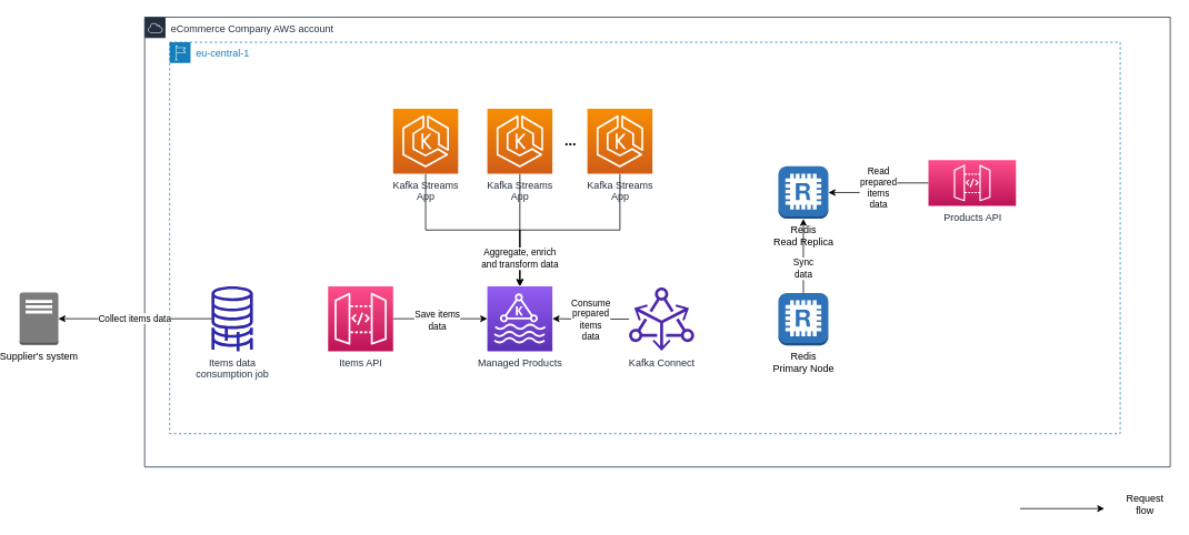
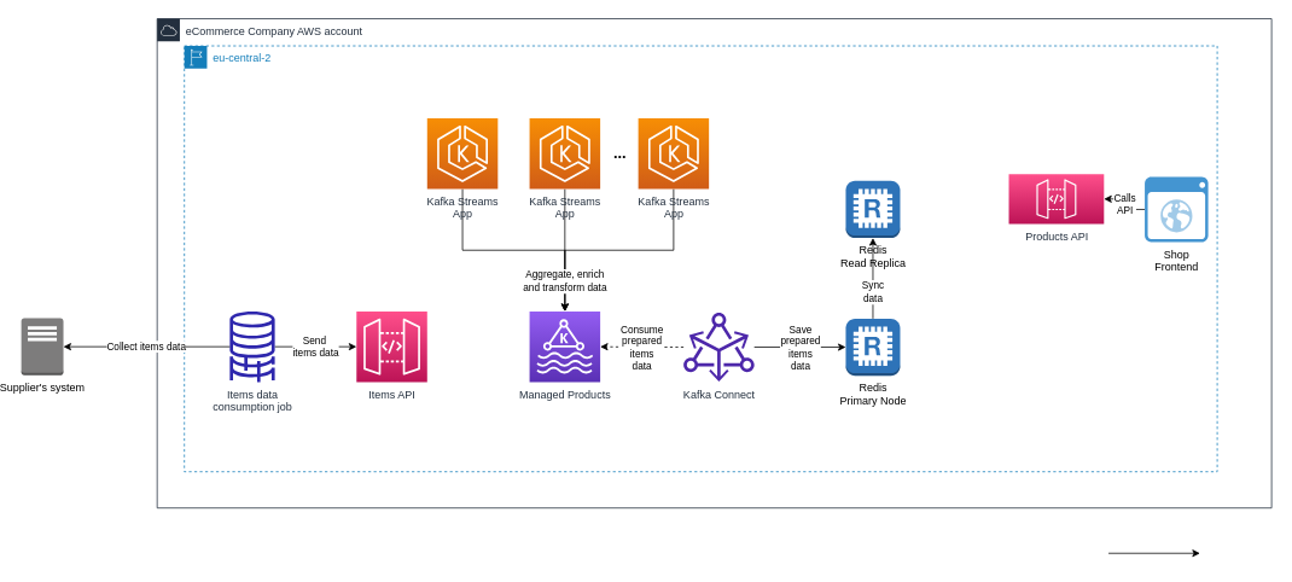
  <mxCell id="0" />
  <mxCell id="1" parent="0" />
  <mxCell id="2" value="eCommerce Company AWS account" style="points=[[0,0],[0.25,0],[0.5,0],[0.75,0],[1,0],[1,0.25],[1,0.5],[1,0.75],[1,1],[0.75,1],[0.5,1],[0.25,1],[0,1],[0,0.75],[0,0.5],[0,0.25]];outlineConnect=0;gradientColor=none;html=1;whiteSpace=wrap;fontSize=12;fontStyle=0;container=1;pointerEvents=0;collapsible=0;recursiveResize=0;shape=mxgraph.aws4.group;grIcon=mxgraph.aws4.group_aws_cloud;strokeColor=#232F3E;fillColor=none;verticalAlign=top;align=left;spacingLeft=30;fontColor=#232F3E;dashed=0;" vertex="1" parent="1"><mxGeometry x="170" y="20" width="1230" height="540" as="geometry" /></mxCell>
- <mxCell id="3" value="eu-central-1" style="points=[[0,0],[0.25,0],[0.5,0],[0.75,0],[1,0],[1,0.25],[1,0.5],[1,0.75],[1,1],[0.75,1],[0.5,1],[0.25,1],[0,1],[0,0.75],[0,0.5],[0,0.25]];outlineConnect=0;gradientColor=none;html=1;whiteSpace=wrap;fontSize=12;fontStyle=0;container=1;pointerEvents=0;collapsible=0;recursiveResize=0;shape=mxgraph.aws4.group;grIcon=mxgraph.aws4.group_region;strokeColor=#147EBA;fillColor=none;verticalAlign=top;align=left;spacingLeft=30;fontColor=#147EBA;dashed=1;" vertex="1" parent="2"><mxGeometry x="30" y="30" width="1140" height="470" as="geometry" /></mxCell>
+ <mxCell id="3" value="eu-central-2" style="points=[[0,0],[0.25,0],[0.5,0],[0.75,0],[1,0],[1,0.25],[1,0.5],[1,0.75],[1,1],[0.75,1],[0.5,1],[0.25,1],[0,1],[0,0.75],[0,0.5],[0,0.25]];outlineConnect=0;gradientColor=none;html=1;whiteSpace=wrap;fontSize=12;fontStyle=0;container=1;pointerEvents=0;collapsible=0;recursiveResize=0;shape=mxgraph.aws4.group;grIcon=mxgraph.aws4.group_region;strokeColor=#147EBA;fillColor=none;verticalAlign=top;align=left;spacingLeft=30;fontColor=#147EBA;dashed=1;" vertex="1" parent="2"><mxGeometry x="30" y="30" width="1140" height="470" as="geometry" /></mxCell>
+ <mxCell id="4" value="Send&amp;nbsp;&lt;br&gt;items data" style="edgeStyle=orthogonalEdgeStyle;rounded=0;orthogonalLoop=1;jettySize=auto;html=1;entryX=0;entryY=0.5;entryDx=0;entryDy=0;entryPerimeter=0;" edge="1" parent="3" source="5" target="8"><mxGeometry relative="1" as="geometry" /></mxCell>
  <mxCell id="5" value="Items data &lt;br&gt;consumption job" style="sketch=0;outlineConnect=0;fontColor=#232F3E;gradientColor=none;fillColor=#2E27AD;strokeColor=none;dashed=0;verticalLabelPosition=bottom;verticalAlign=top;align=center;html=1;fontSize=12;fontStyle=0;aspect=fixed;pointerEvents=1;shape=mxgraph.aws4.database_migration_workflow_job;" vertex="1" parent="3"><mxGeometry x="50" y="293" width="50" height="78" as="geometry" /></mxCell>
- <mxCell id="6" style="edgeStyle=orthogonalEdgeStyle;rounded=0;orthogonalLoop=1;jettySize=auto;html=1;entryX=0;entryY=0.5;entryDx=0;entryDy=0;entryPerimeter=0;exitX=1;exitY=0.5;exitDx=0;exitDy=0;exitPerimeter=0;" edge="1" parent="3" source="8" target="9"><mxGeometry relative="1" as="geometry"><mxPoint x="309" y="332" as="sourcePoint" /></mxGeometry></mxCell>
- <mxCell id="7" value="Save items&lt;br&gt;data" style="edgeLabel;html=1;align=center;verticalAlign=middle;resizable=0;points=[];" vertex="1" connectable="0" parent="6"><mxGeometry x="-0.221" y="-1" relative="1" as="geometry"><mxPoint x="8" as="offset" /></mxGeometry></mxCell>
  <mxCell id="8" value="Items API" style="sketch=0;points=[[0,0,0],[0.25,0,0],[0.5,0,0],[0.75,0,0],[1,0,0],[0,1,0],[0.25,1,0],[0.5,1,0],[0.75,1,0],[1,1,0],[0,0.25,0],[0,0.5,0],[0,0.75,0],[1,0.25,0],[1,0.5,0],[1,0.75,0]];outlineConnect=0;fontColor=#232F3E;gradientColor=#FF4F8B;gradientDirection=north;fillColor=#BC1356;strokeColor=#ffffff;dashed=0;verticalLabelPosition=bottom;verticalAlign=top;align=center;html=1;fontSize=12;fontStyle=0;aspect=fixed;shape=mxgraph.aws4.resourceIcon;resIcon=mxgraph.aws4.api_gateway;" vertex="1" parent="3"><mxGeometry x="190" y="293" width="78" height="78" as="geometry" /></mxCell>
  <mxCell id="9" value="Managed Products" style="sketch=0;points=[[0,0,0],[0.25,0,0],[0.5,0,0],[0.75,0,0],[1,0,0],[0,1,0],[0.25,1,0],[0.5,1,0],[0.75,1,0],[1,1,0],[0,0.25,0],[0,0.5,0],[0,0.75,0],[1,0.25,0],[1,0.5,0],[1,0.75,0]];outlineConnect=0;fontColor=#232F3E;gradientColor=#945DF2;gradientDirection=north;fillColor=#5A30B5;strokeColor=#ffffff;dashed=0;verticalLabelPosition=bottom;verticalAlign=top;align=center;html=1;fontSize=12;fontStyle=0;aspect=fixed;shape=mxgraph.aws4.resourceIcon;resIcon=mxgraph.aws4.managed_streaming_for_kafka;" vertex="1" parent="3"><mxGeometry x="381" y="293" width="78" height="78" as="geometry" /></mxCell>
  <mxCell id="10" style="edgeStyle=orthogonalEdgeStyle;rounded=0;orthogonalLoop=1;jettySize=auto;html=1;exitX=0.5;exitY=1;exitDx=0;exitDy=0;exitPerimeter=0;startArrow=none;startFill=0;" edge="1" parent="3" source="11" target="9"><mxGeometry relative="1" as="geometry" /></mxCell>
  <mxCell id="11" value="Kafka Streams&lt;br&gt;App" style="sketch=0;points=[[0,0,0],[0.25,0,0],[0.5,0,0],[0.75,0,0],[1,0,0],[0,1,0],[0.25,1,0],[0.5,1,0],[0.75,1,0],[1,1,0],[0,0.25,0],[0,0.5,0],[0,0.75,0],[1,0.25,0],[1,0.5,0],[1,0.75,0]];outlineConnect=0;fontColor=#232F3E;gradientColor=#F78E04;gradientDirection=north;fillColor=#D05C17;strokeColor=#ffffff;dashed=0;verticalLabelPosition=bottom;verticalAlign=top;align=center;html=1;fontSize=12;fontStyle=0;aspect=fixed;shape=mxgraph.aws4.resourceIcon;resIcon=mxgraph.aws4.eks;" vertex="1" parent="3"><mxGeometry x="268" y="80" width="78" height="78" as="geometry" /></mxCell>
- <mxCell id="12" value="Consume&lt;br&gt;prepared&lt;br&gt;items&lt;br&gt;data" style="edgeStyle=orthogonalEdgeStyle;rounded=0;orthogonalLoop=1;jettySize=auto;html=1;entryX=1;entryY=0.5;entryDx=0;entryDy=0;entryPerimeter=0;" edge="1" parent="3" source="14" target="9"><mxGeometry relative="1" as="geometry" /></mxCell>
+ <mxCell id="12" value="Consume&lt;br&gt;prepared&lt;br&gt;items&lt;br&gt;data" style="edgeStyle=orthogonalEdgeStyle;rounded=0;orthogonalLoop=1;jettySize=auto;html=1;entryX=1;entryY=0.5;entryDx=0;entryDy=0;entryPerimeter=0;dashed=1;" edge="1" parent="3" source="14" target="9"><mxGeometry relative="1" as="geometry" /></mxCell>
+ <mxCell id="13" value="Save&lt;br&gt;prepared&lt;br&gt;items&lt;br&gt;data" style="edgeStyle=orthogonalEdgeStyle;rounded=0;orthogonalLoop=1;jettySize=auto;html=1;entryX=0;entryY=0.5;entryDx=0;entryDy=0;entryPerimeter=0;" edge="1" parent="3" source="14" target="21"><mxGeometry relative="1" as="geometry" /></mxCell>
  <mxCell id="14" value="Kafka Connect" style="sketch=0;outlineConnect=0;fontColor=#232F3E;gradientColor=none;fillColor=#4D27AA;strokeColor=none;dashed=0;verticalLabelPosition=bottom;verticalAlign=top;align=center;html=1;fontSize=12;fontStyle=0;aspect=fixed;pointerEvents=1;shape=mxgraph.aws4.msk_amazon_msk_connect;" vertex="1" parent="3"><mxGeometry x="551" y="294" width="78" height="77" as="geometry" /></mxCell>
  <mxCell id="15" style="edgeStyle=orthogonalEdgeStyle;rounded=0;orthogonalLoop=1;jettySize=auto;html=1;startArrow=none;startFill=0;" edge="1" parent="3" source="16" target="9"><mxGeometry relative="1" as="geometry" /></mxCell>
  <mxCell id="16" value="Kafka Streams&lt;br&gt;App" style="sketch=0;points=[[0,0,0],[0.25,0,0],[0.5,0,0],[0.75,0,0],[1,0,0],[0,1,0],[0.25,1,0],[0.5,1,0],[0.75,1,0],[1,1,0],[0,0.25,0],[0,0.5,0],[0,0.75,0],[1,0.25,0],[1,0.5,0],[1,0.75,0]];outlineConnect=0;fontColor=#232F3E;gradientColor=#F78E04;gradientDirection=north;fillColor=#D05C17;strokeColor=#ffffff;dashed=0;verticalLabelPosition=bottom;verticalAlign=top;align=center;html=1;fontSize=12;fontStyle=0;aspect=fixed;shape=mxgraph.aws4.resourceIcon;resIcon=mxgraph.aws4.eks;" vertex="1" parent="3"><mxGeometry x="381" y="80" width="78" height="78" as="geometry" /></mxCell>
  <mxCell id="17" value="Aggregate, enrich&lt;br&gt;and transform data" style="edgeStyle=orthogonalEdgeStyle;rounded=0;orthogonalLoop=1;jettySize=auto;html=1;exitX=0.5;exitY=1;exitDx=0;exitDy=0;exitPerimeter=0;entryX=0.5;entryY=0;entryDx=0;entryDy=0;entryPerimeter=0;startArrow=none;startFill=0;" edge="1" parent="3" source="18" target="9"><mxGeometry x="0.741" relative="1" as="geometry"><mxPoint as="offset" /></mxGeometry></mxCell>
  <mxCell id="18" value="Kafka Streams&lt;br&gt;App" style="sketch=0;points=[[0,0,0],[0.25,0,0],[0.5,0,0],[0.75,0,0],[1,0,0],[0,1,0],[0.25,1,0],[0.5,1,0],[0.75,1,0],[1,1,0],[0,0.25,0],[0,0.5,0],[0,0.75,0],[1,0.25,0],[1,0.5,0],[1,0.75,0]];outlineConnect=0;fontColor=#232F3E;gradientColor=#F78E04;gradientDirection=north;fillColor=#D05C17;strokeColor=#ffffff;dashed=0;verticalLabelPosition=bottom;verticalAlign=top;align=center;html=1;fontSize=12;fontStyle=0;aspect=fixed;shape=mxgraph.aws4.resourceIcon;resIcon=mxgraph.aws4.eks;" vertex="1" parent="3"><mxGeometry x="501" y="80" width="78" height="78" as="geometry" /></mxCell>
  <mxCell id="19" value="&lt;font size=&quot;1&quot; style=&quot;&quot;&gt;&lt;b style=&quot;font-size: 17px;&quot;&gt;...&lt;/b&gt;&lt;/font&gt;" style="text;html=1;strokeColor=none;fillColor=none;align=center;verticalAlign=middle;whiteSpace=wrap;rounded=0;" vertex="1" parent="3"><mxGeometry x="451" y="104" width="60" height="30" as="geometry" /></mxCell>
  <mxCell id="20" value="Sync&lt;br&gt;data" style="edgeStyle=orthogonalEdgeStyle;rounded=0;orthogonalLoop=1;jettySize=auto;html=1;entryX=0.5;entryY=1;entryDx=0;entryDy=0;entryPerimeter=0;" edge="1" parent="3" source="21" target="22"><mxGeometry x="-0.357" relative="1" as="geometry"><Array as="points" /><mxPoint as="offset" /></mxGeometry></mxCell>
  <mxCell id="21" value="Redis&lt;br&gt;Primary Node" style="outlineConnect=0;dashed=0;verticalLabelPosition=bottom;verticalAlign=top;align=center;html=1;shape=mxgraph.aws3.redis;fillColor=#2E73B8;gradientColor=none;" vertex="1" parent="3"><mxGeometry x="730" y="301" width="60" height="63" as="geometry" /></mxCell>
  <mxCell id="22" value="Redis &lt;br&gt;Read Replica" style="outlineConnect=0;dashed=0;verticalLabelPosition=bottom;verticalAlign=top;align=center;html=1;shape=mxgraph.aws3.redis;fillColor=#2E73B8;gradientColor=none;" vertex="1" parent="3"><mxGeometry x="730" y="149" width="60" height="63" as="geometry" /></mxCell>
- <mxCell id="23" value="Read&lt;br&gt;prepared&lt;br&gt;items&lt;br&gt;data" style="edgeStyle=orthogonalEdgeStyle;rounded=0;orthogonalLoop=1;jettySize=auto;html=1;" edge="1" parent="3" source="24" target="22"><mxGeometry relative="1" as="geometry" /></mxCell>
  <mxCell id="24" value="Products API" style="sketch=0;points=[[0,0,0],[0.25,0,0],[0.5,0,0],[0.75,0,0],[1,0,0],[0,1,0],[0.25,1,0],[0.5,1,0],[0.75,1,0],[1,1,0],[0,0.25,0],[0,0.5,0],[0,0.75,0],[1,0.25,0],[1,0.5,0],[1,0.75,0]];outlineConnect=0;fontColor=#232F3E;gradientColor=#FF4F8B;gradientDirection=north;fillColor=#BC1356;strokeColor=#ffffff;dashed=0;verticalLabelPosition=bottom;verticalAlign=top;align=center;html=1;fontSize=12;fontStyle=0;aspect=fixed;shape=mxgraph.aws4.resourceIcon;resIcon=mxgraph.aws4.api_gateway;" vertex="1" parent="3"><mxGeometry x="910" y="141.5" width="105" height="55" as="geometry" /></mxCell>
+ <mxCell id="25" value="Calls&lt;br&gt;API" style="edgeStyle=orthogonalEdgeStyle;rounded=0;orthogonalLoop=1;jettySize=auto;html=1;" edge="1" parent="3" source="26" target="24"><mxGeometry relative="1" as="geometry" /></mxCell>
+ <mxCell id="26" value="Shop&lt;br&gt;Frontend" style="shadow=0;dashed=0;html=1;strokeColor=none;fillColor=#4495D1;labelPosition=center;verticalLabelPosition=bottom;verticalAlign=top;align=center;outlineConnect=0;shape=mxgraph.veeam.2d.web_ui;" vertex="1" parent="3"><mxGeometry x="1060" y="144.5" width="70" height="72" as="geometry" /></mxCell>
  <mxCell id="27" value="Supplier's system" style="outlineConnect=0;dashed=0;verticalLabelPosition=bottom;verticalAlign=top;align=center;html=1;shape=mxgraph.aws3.traditional_server;fillColor=#7D7C7C;gradientColor=none;" vertex="1" parent="1"><mxGeometry x="20" y="350.5" width="46.5" height="63" as="geometry" /></mxCell>
  <mxCell id="28" value="Collect items data" style="edgeStyle=orthogonalEdgeStyle;rounded=0;orthogonalLoop=1;jettySize=auto;html=1;entryX=1;entryY=0.5;entryDx=0;entryDy=0;entryPerimeter=0;" edge="1" parent="1" source="5" target="27"><mxGeometry relative="1" as="geometry" /></mxCell>
  <mxCell id="29" value="" style="edgeStyle=orthogonalEdgeStyle;rounded=0;orthogonalLoop=1;jettySize=auto;html=1;entryX=0;entryY=0.5;entryDx=0;entryDy=0;entryPerimeter=0;" edge="1" parent="1"><mxGeometry relative="1" as="geometry"><mxPoint x="1220" y="610" as="sourcePoint" /><mxPoint x="1321" y="610" as="targetPoint" /></mxGeometry></mxCell>
- <mxCell id="30" value="Request flow" style="text;html=1;strokeColor=none;fillColor=none;align=center;verticalAlign=middle;whiteSpace=wrap;rounded=0;" vertex="1" parent="1"><mxGeometry x="1340" y="590" width="60" height="30" as="geometry" /></mxCell>
